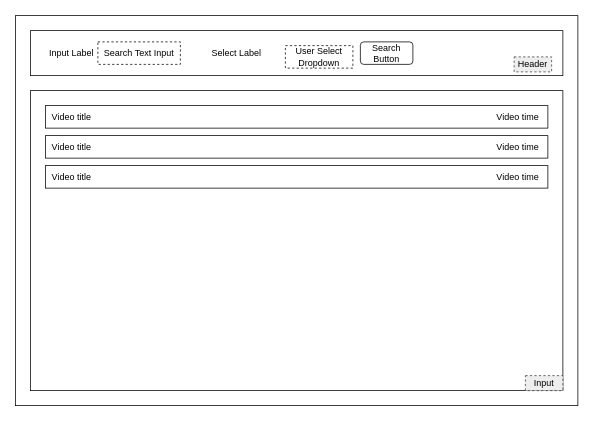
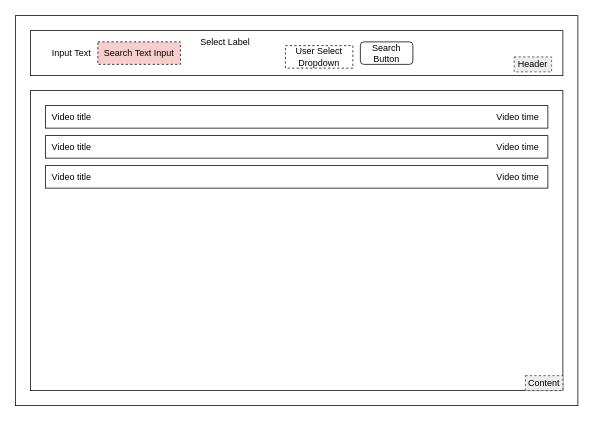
  <mxCell id="0" />
  <mxCell id="1" parent="0" />
  <mxCell id="2" value="" style="rounded=0;whiteSpace=wrap;html=1;" vertex="1" parent="1"><mxGeometry x="20" y="20" width="750" height="520" as="geometry" /></mxCell>
  <mxCell id="3" value="" style="rounded=0;whiteSpace=wrap;html=1;glass=0;" vertex="1" parent="1"><mxGeometry x="40" y="40" width="710" height="60" as="geometry" /></mxCell>
  <mxCell id="4" value="" style="rounded=0;whiteSpace=wrap;html=1;" vertex="1" parent="1"><mxGeometry x="40" y="120" width="710" height="400" as="geometry" /></mxCell>
- <mxCell id="5" value="Search Text Input" style="rounded=0;whiteSpace=wrap;html=1;dashed=1;" vertex="1" parent="1"><mxGeometry x="130" y="55" width="110" height="30" as="geometry" /></mxCell>
- <mxCell id="6" value="Input Label" style="text;html=1;strokeColor=none;fillColor=none;align=center;verticalAlign=middle;whiteSpace=wrap;rounded=0;dashed=1;dashPattern=1 1;" vertex="1" parent="1"><mxGeometry x="50" y="60" width="90" height="20" as="geometry" /></mxCell>
+ <mxCell id="5" value="Search Text Input" style="rounded=0;whiteSpace=wrap;html=1;dashed=1;fillColor=#f8cecc;" vertex="1" parent="1"><mxGeometry x="130" y="55" width="110" height="30" as="geometry" /></mxCell>
+ <mxCell id="6" value="Input Text" style="text;html=1;strokeColor=none;fillColor=none;align=center;verticalAlign=middle;whiteSpace=wrap;rounded=0;dashed=1;dashPattern=1 1;" vertex="1" parent="1"><mxGeometry x="50" y="60" width="90" height="20" as="geometry" /></mxCell>
  <mxCell id="7" value="User Select Dropdown&lt;br&gt;" style="rounded=0;whiteSpace=wrap;html=1;dashed=1;glass=0;comic=0;shadow=0;" vertex="1" parent="1"><mxGeometry x="380" y="60" width="90" height="30" as="geometry" /></mxCell>
- <mxCell id="8" value="Select Label" style="text;html=1;strokeColor=none;fillColor=none;align=center;verticalAlign=middle;whiteSpace=wrap;rounded=0;dashed=1;" vertex="1" parent="1"><mxGeometry x="280" y="60" width="70" height="20" as="geometry" /></mxCell>
+ <mxCell id="8" value="Select Label" style="text;html=1;strokeColor=none;fillColor=none;align=center;verticalAlign=middle;whiteSpace=wrap;rounded=0;dashed=1;" vertex="1" parent="1"><mxGeometry x="265" y="45" width="70" height="20" as="geometry" /></mxCell>
  <mxCell id="9" value="Search&lt;br&gt;Button&lt;br&gt;" style="rounded=1;whiteSpace=wrap;html=1;dashed=0;" vertex="1" parent="1"><mxGeometry x="480" y="55" width="70" height="30" as="geometry" /></mxCell>
  <mxCell id="10" value="" style="rounded=0;whiteSpace=wrap;html=1;" vertex="1" parent="1"><mxGeometry x="60" y="140" width="670" height="30" as="geometry" /></mxCell>
  <mxCell id="11" value="Video title" style="text;html=1;strokeColor=none;fillColor=none;align=center;verticalAlign=middle;whiteSpace=wrap;rounded=0;" vertex="1" parent="1"><mxGeometry x="65" y="145" width="60" height="20" as="geometry" /></mxCell>
  <mxCell id="12" value="Video time" style="text;html=1;strokeColor=none;fillColor=none;align=center;verticalAlign=middle;whiteSpace=wrap;rounded=0;" vertex="1" parent="1"><mxGeometry x="660" y="145" width="60" height="20" as="geometry" /></mxCell>
  <mxCell id="13" value="" style="rounded=0;whiteSpace=wrap;html=1;" vertex="1" parent="1"><mxGeometry x="60" y="180" width="670" height="30" as="geometry" /></mxCell>
  <mxCell id="14" value="Video title" style="text;html=1;strokeColor=none;fillColor=none;align=center;verticalAlign=middle;whiteSpace=wrap;rounded=0;" vertex="1" parent="1"><mxGeometry x="65" y="185" width="60" height="20" as="geometry" /></mxCell>
  <mxCell id="15" value="Video time" style="text;html=1;strokeColor=none;fillColor=none;align=center;verticalAlign=middle;whiteSpace=wrap;rounded=0;" vertex="1" parent="1"><mxGeometry x="660" y="185" width="60" height="20" as="geometry" /></mxCell>
  <mxCell id="16" value="" style="rounded=0;whiteSpace=wrap;html=1;" vertex="1" parent="1"><mxGeometry x="60" y="220" width="670" height="30" as="geometry" /></mxCell>
  <mxCell id="17" value="Video title" style="text;html=1;strokeColor=none;fillColor=none;align=center;verticalAlign=middle;whiteSpace=wrap;rounded=0;" vertex="1" parent="1"><mxGeometry x="65" y="225" width="60" height="20" as="geometry" /></mxCell>
  <mxCell id="18" value="Video time" style="text;html=1;strokeColor=none;fillColor=none;align=center;verticalAlign=middle;whiteSpace=wrap;rounded=0;" vertex="1" parent="1"><mxGeometry x="660" y="225" width="60" height="20" as="geometry" /></mxCell>
  <mxCell id="19" value="&lt;font color=&quot;#000000&quot;&gt;Header&lt;/font&gt;" style="text;html=1;align=center;verticalAlign=middle;whiteSpace=wrap;rounded=0;shadow=0;glass=0;comic=0;strokeWidth=1;perimeterSpacing=0;dashed=1;fillColor=#eeeeee;strokeColor=#36393d;" vertex="1" parent="1"><mxGeometry x="685" y="75" width="50" height="20" as="geometry" /></mxCell>
- <mxCell id="20" value="&lt;font color=&quot;#000000&quot;&gt;Input&lt;/font&gt;" style="text;html=1;strokeColor=#36393d;fillColor=#eeeeee;align=center;verticalAlign=middle;whiteSpace=wrap;rounded=0;shadow=0;glass=0;comic=0;strokeWidth=1;perimeterSpacing=0;dashed=1;" vertex="1" parent="1"><mxGeometry x="700" y="500" width="50" height="20" as="geometry" /></mxCell>
+ <mxCell id="20" value="&lt;font color=&quot;#000000&quot;&gt;Content&lt;/font&gt;" style="text;html=1;strokeColor=#36393d;fillColor=#eeeeee;align=center;verticalAlign=middle;whiteSpace=wrap;rounded=0;shadow=0;glass=0;comic=0;strokeWidth=1;perimeterSpacing=0;dashed=1;" vertex="1" parent="1"><mxGeometry x="700" y="500" width="50" height="20" as="geometry" /></mxCell>
